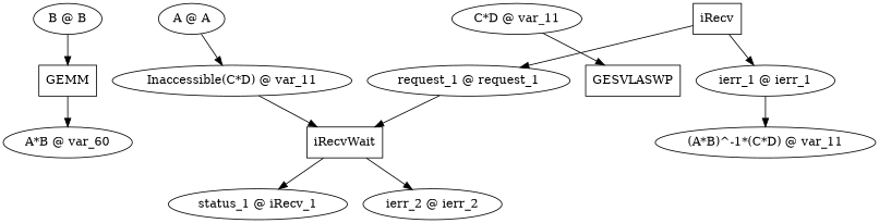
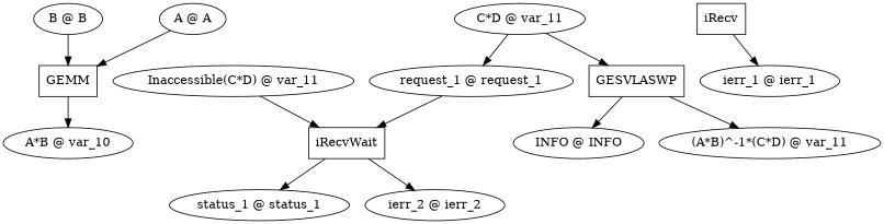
  digraph {
    fontname="DejaVu Serif"
    rankdir=TD
    node [fontname="DejaVu Serif" shape=ellipse]
    edge [fontname="DejaVu Serif"]
    n1 [label=GEMM shape=box]
    "A @ A"
-   "A*B @ var_10" [label="A*B @ var_60"]
+   "A*B @ var_10"
    n4 [label=iRecvWait shape=box]
    "Inaccessible(C*D) @ var_11"
-   "status_1 @ status_1" [label="status_1 @ iRecv_1"]
+   "status_1 @ status_1"
    "ierr_2 @ ierr_2"
    "request_1 @ request_1"
    "B @ B"
    n10 [label=GESVLASWP shape=box]
    "C*D @ var_11"
    "(A*B)^-1*(C*D) @ var_11"
+   "INFO @ INFO"
    n14 [label=iRecv shape=box]
    "ierr_1 @ ierr_1"
    n1 -> "A*B @ var_10"
-   "A @ A" -> "Inaccessible(C*D) @ var_11"
+   "A @ A" -> n1
    n4 -> "status_1 @ status_1"
    n4 -> "ierr_2 @ ierr_2"
    "Inaccessible(C*D) @ var_11" -> n4
    "request_1 @ request_1" -> n4
    "B @ B" -> n1
-   "ierr_1 @ ierr_1" -> "(A*B)^-1*(C*D) @ var_11"
+   n10 -> "(A*B)^-1*(C*D) @ var_11"
+   n10 -> "INFO @ INFO"
    "C*D @ var_11" -> n10
-   n14 -> "request_1 @ request_1"
+   "C*D @ var_11" -> "request_1 @ request_1"
    n14 -> "ierr_1 @ ierr_1"
  }
